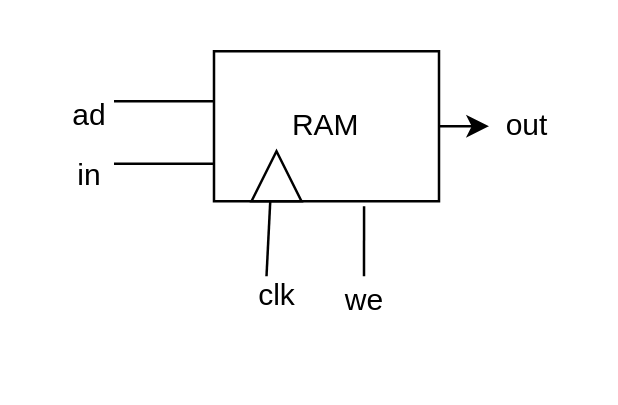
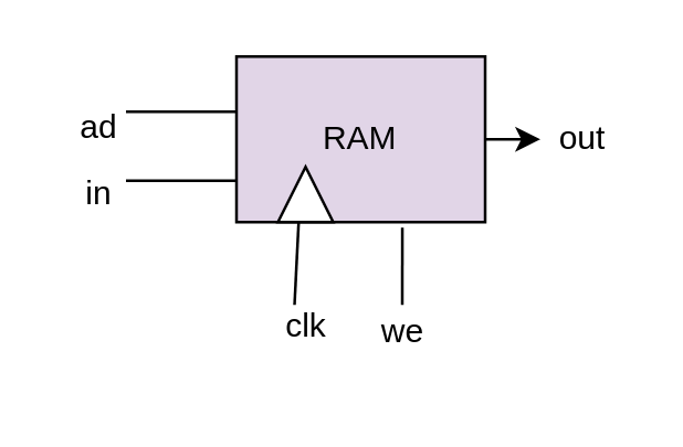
  <mxCell id="0" />
  <mxCell id="1" parent="0" />
  <mxCell id="2" style="edgeStyle=orthogonalEdgeStyle;rounded=0;orthogonalLoop=1;jettySize=auto;html=1;exitX=1;exitY=0.5;exitDx=0;exitDy=0;" edge="1" parent="1" source="3"><mxGeometry relative="1" as="geometry"><mxPoint x="195" y="50" as="targetPoint" /></mxGeometry></mxCell>
- <mxCell id="3" value="RAM" style="rounded=0;whiteSpace=wrap;html=1;" vertex="1" parent="1"><mxGeometry x="85" y="20" width="90" height="60" as="geometry" /></mxCell>
+ <mxCell id="3" value="RAM" style="rounded=0;whiteSpace=wrap;html=1;fillColor=#e1d5e7;" vertex="1" parent="1"><mxGeometry x="85" y="20" width="90" height="60" as="geometry" /></mxCell>
  <mxCell id="4" value="" style="endArrow=none;html=1;" edge="1" parent="1"><mxGeometry width="50" height="50" relative="1" as="geometry"><mxPoint x="45" y="40" as="sourcePoint" /><mxPoint x="85" y="40" as="targetPoint" /></mxGeometry></mxCell>
  <mxCell id="5" value="ad" style="text;html=1;align=center;verticalAlign=middle;resizable=0;points=[];autosize=1;" vertex="1" parent="1"><mxGeometry x="20" y="36" width="30" height="20" as="geometry" /></mxCell>
  <mxCell id="6" value="" style="endArrow=none;html=1;entryX=0;entryY=0.75;entryDx=0;entryDy=0;" edge="1" parent="1" target="3"><mxGeometry width="50" height="50" relative="1" as="geometry"><mxPoint x="45" y="65" as="sourcePoint" /><mxPoint x="175" y="30" as="targetPoint" /></mxGeometry></mxCell>
  <mxCell id="7" value="in" style="text;html=1;align=center;verticalAlign=middle;resizable=0;points=[];autosize=1;" vertex="1" parent="1"><mxGeometry x="25" y="60" width="20" height="20" as="geometry" /></mxCell>
  <mxCell id="8" value="" style="endArrow=none;html=1;entryX=0.25;entryY=1;entryDx=0;entryDy=0;" edge="1" parent="1" target="3"><mxGeometry width="50" height="50" relative="1" as="geometry"><mxPoint x="106" y="110" as="sourcePoint" /><mxPoint x="175" y="30" as="targetPoint" /></mxGeometry></mxCell>
  <mxCell id="9" value="&lt;div&gt;clk&lt;/div&gt;&lt;div&gt;&lt;br&gt;&lt;/div&gt;" style="text;html=1;align=center;verticalAlign=middle;resizable=0;points=[];autosize=1;" vertex="1" parent="1"><mxGeometry x="95" y="110" width="30" height="30" as="geometry" /></mxCell>
  <mxCell id="10" value="" style="endArrow=none;html=1;entryX=0.667;entryY=1.033;entryDx=0;entryDy=0;entryPerimeter=0;" edge="1" parent="1" target="3"><mxGeometry width="50" height="50" relative="1" as="geometry"><mxPoint x="145" y="110" as="sourcePoint" /><mxPoint x="175" y="30" as="targetPoint" /></mxGeometry></mxCell>
  <mxCell id="11" value="we" style="text;html=1;align=center;verticalAlign=middle;resizable=0;points=[];autosize=1;" vertex="1" parent="1"><mxGeometry x="130" y="110" width="30" height="20" as="geometry" /></mxCell>
  <mxCell id="12" value="" style="triangle;whiteSpace=wrap;html=1;rotation=-90;" vertex="1" parent="1"><mxGeometry x="100" y="60" width="20" height="20" as="geometry" /></mxCell>
  <mxCell id="13" value="out" style="text;html=1;align=center;verticalAlign=middle;resizable=0;points=[];autosize=1;" vertex="1" parent="1"><mxGeometry x="195" y="40" width="30" height="20" as="geometry" /></mxCell>
